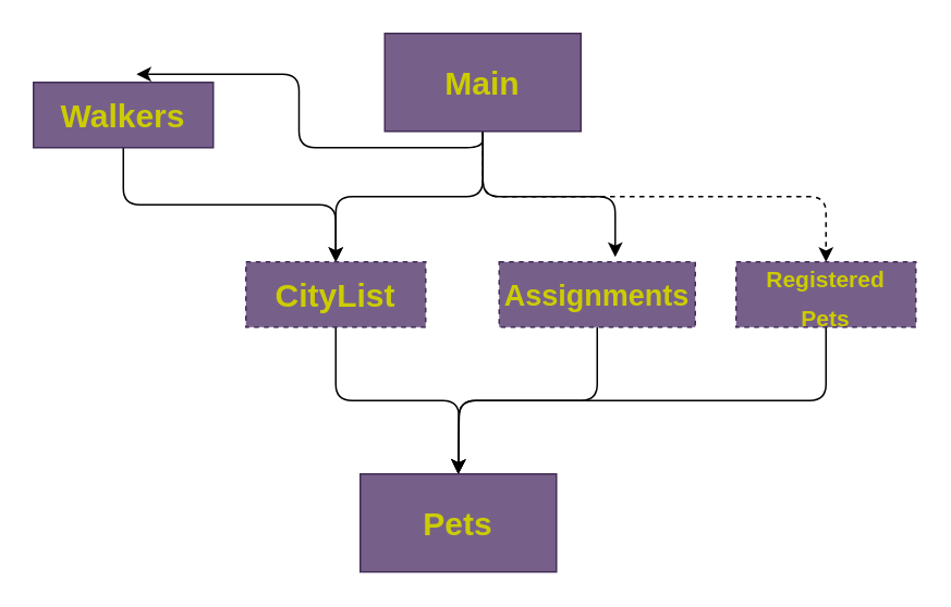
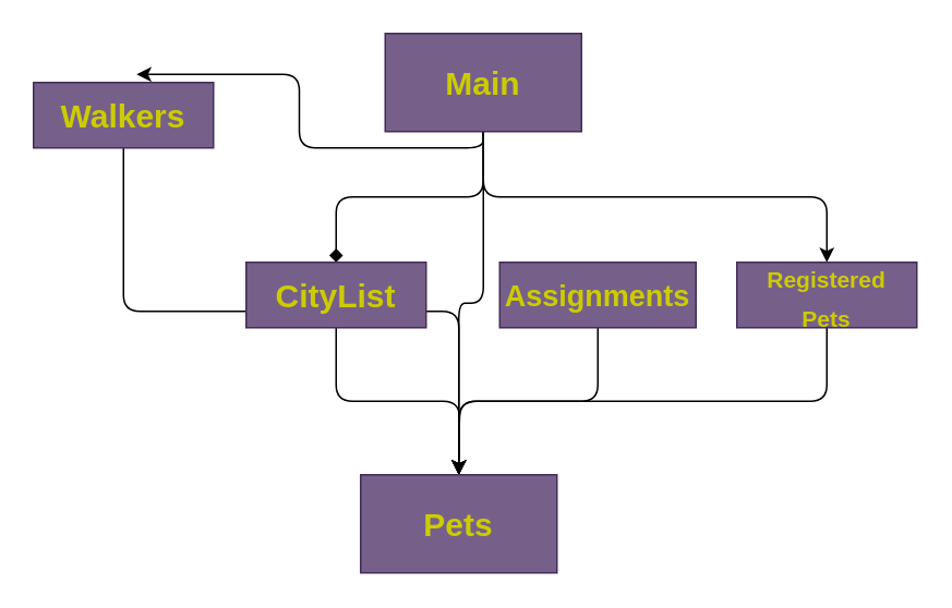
  <mxCell id="0" />
  <mxCell id="1" parent="0" />
  <mxCell id="2" style="edgeStyle=orthogonalEdgeStyle;html=1;exitX=0.5;exitY=1;exitDx=0;exitDy=0;entryX=0.573;entryY=-0.125;entryDx=0;entryDy=0;entryPerimeter=0;fontSize=20;fontColor=#CCCC00;" edge="1" parent="1" source="6" target="8"><mxGeometry relative="1" as="geometry" /></mxCell>
- <mxCell id="3" style="edgeStyle=orthogonalEdgeStyle;html=1;exitX=0.5;exitY=1;exitDx=0;exitDy=0;entryX=0.5;entryY=0;entryDx=0;entryDy=0;fontSize=20;fontColor=#CCCC00;" edge="1" parent="1" source="6" target="10"><mxGeometry relative="1" as="geometry" /></mxCell>
- <mxCell id="4" style="edgeStyle=orthogonalEdgeStyle;html=1;exitX=0.5;exitY=1;exitDx=0;exitDy=0;entryX=0.592;entryY=-0.075;entryDx=0;entryDy=0;entryPerimeter=0;fontSize=20;fontColor=#CCCC00;" edge="1" parent="1" source="6" target="12"><mxGeometry relative="1" as="geometry" /></mxCell>
- <mxCell id="5" style="edgeStyle=orthogonalEdgeStyle;html=1;exitX=0.5;exitY=1;exitDx=0;exitDy=0;fontSize=16;fontColor=#CCCC00;dashed=1;" edge="1" parent="1" source="6" target="14"><mxGeometry relative="1" as="geometry" /></mxCell>
+ <mxCell id="3" style="edgeStyle=orthogonalEdgeStyle;html=1;exitX=0.5;exitY=1;exitDx=0;exitDy=0;entryX=0.5;entryY=0;entryDx=0;entryDy=0;fontSize=20;fontColor=#CCCC00;endArrow=diamond;" edge="1" parent="1" source="6" target="10"><mxGeometry relative="1" as="geometry" /></mxCell>
+ <mxCell id="4" style="edgeStyle=orthogonalEdgeStyle;html=1;exitX=0.5;exitY=1;exitDx=0;exitDy=0;fontSize=20;fontColor=#CCCC00;" edge="1" parent="1" source="6" target="15"><mxGeometry relative="1" as="geometry" /></mxCell>
+ <mxCell id="5" style="edgeStyle=orthogonalEdgeStyle;html=1;exitX=0.5;exitY=1;exitDx=0;exitDy=0;fontSize=16;fontColor=#CCCC00;" edge="1" parent="1" source="6" target="14"><mxGeometry relative="1" as="geometry" /></mxCell>
  <mxCell id="6" value="&lt;b&gt;&lt;font color=&quot;#cccc00&quot; style=&quot;font-size: 20px;&quot;&gt;Main&lt;/font&gt;&lt;/b&gt;" style="whiteSpace=wrap;html=1;fillColor=#76608a;fontColor=#ffffff;strokeColor=#432D57;" vertex="1" parent="1"><mxGeometry x="235" y="20" width="120" height="60" as="geometry" /></mxCell>
- <mxCell id="7" style="edgeStyle=orthogonalEdgeStyle;html=1;exitX=0.5;exitY=1;exitDx=0;exitDy=0;fontSize=20;fontColor=#CCCC00;" edge="1" parent="1" source="8" target="10"><mxGeometry relative="1" as="geometry" /></mxCell>
+ <mxCell id="7" style="edgeStyle=orthogonalEdgeStyle;html=1;exitX=0.5;exitY=1;exitDx=0;exitDy=0;entryX=0.5;entryY=0;entryDx=0;entryDy=0;fontSize=20;fontColor=#CCCC00;" edge="1" parent="1" source="8" target="15"><mxGeometry relative="1" as="geometry" /></mxCell>
  <mxCell id="8" value="&lt;font color=&quot;#cccc00&quot;&gt;&lt;b&gt;Walkers&lt;br&gt;&lt;/b&gt;&lt;/font&gt;" style="whiteSpace=wrap;html=1;fontSize=20;fontColor=#ffffff;fillColor=#76608a;strokeColor=#432D57;" vertex="1" parent="1"><mxGeometry x="20" y="50" width="110" height="40" as="geometry" /></mxCell>
  <mxCell id="9" style="edgeStyle=orthogonalEdgeStyle;html=1;exitX=0.5;exitY=1;exitDx=0;exitDy=0;fontSize=20;fontColor=#CCCC00;" edge="1" parent="1" source="10"><mxGeometry relative="1" as="geometry"><mxPoint x="280" y="290" as="targetPoint" /></mxGeometry></mxCell>
- <mxCell id="10" value="&lt;font color=&quot;#cccc00&quot;&gt;&lt;b&gt;CityList&lt;/b&gt;&lt;/font&gt;" style="whiteSpace=wrap;html=1;fontSize=20;fontColor=#ffffff;fillColor=#76608a;strokeColor=#432D57;dashed=1;" vertex="1" parent="1"><mxGeometry x="150" y="160" width="110" height="40" as="geometry" /></mxCell>
+ <mxCell id="10" value="&lt;font color=&quot;#cccc00&quot;&gt;&lt;b&gt;CityList&lt;/b&gt;&lt;/font&gt;" style="whiteSpace=wrap;html=1;fontSize=20;fontColor=#ffffff;fillColor=#76608a;strokeColor=#432D57;" vertex="1" parent="1"><mxGeometry x="150" y="160" width="110" height="40" as="geometry" /></mxCell>
  <mxCell id="11" style="edgeStyle=orthogonalEdgeStyle;html=1;exitX=0.5;exitY=1;exitDx=0;exitDy=0;fontSize=20;fontColor=#CCCC00;" edge="1" parent="1" source="12"><mxGeometry relative="1" as="geometry"><mxPoint x="280" y="290" as="targetPoint" /></mxGeometry></mxCell>
- <mxCell id="12" value="&lt;font size=&quot;1&quot; color=&quot;#cccc00&quot;&gt;&lt;b style=&quot;font-size: 18px;&quot;&gt;Assignments&lt;/b&gt;&lt;/font&gt;" style="whiteSpace=wrap;html=1;fontSize=20;fontColor=#ffffff;fillColor=#76608a;strokeColor=#432D57;dashed=1;" vertex="1" parent="1"><mxGeometry x="305" y="160" width="120" height="40" as="geometry" /></mxCell>
+ <mxCell id="12" value="&lt;font size=&quot;1&quot; color=&quot;#cccc00&quot;&gt;&lt;b style=&quot;font-size: 18px;&quot;&gt;Assignments&lt;/b&gt;&lt;/font&gt;" style="whiteSpace=wrap;html=1;fontSize=20;fontColor=#ffffff;fillColor=#76608a;strokeColor=#432D57;" vertex="1" parent="1"><mxGeometry x="305" y="160" width="120" height="40" as="geometry" /></mxCell>
  <mxCell id="13" style="edgeStyle=orthogonalEdgeStyle;html=1;exitX=0.5;exitY=1;exitDx=0;exitDy=0;fontSize=20;fontColor=#CCCC00;" edge="1" parent="1" source="14"><mxGeometry relative="1" as="geometry"><mxPoint x="280" y="290" as="targetPoint" /></mxGeometry></mxCell>
- <mxCell id="14" value="&lt;font style=&quot;font-size: 14px;&quot; color=&quot;#cccc00&quot;&gt;&lt;b&gt;Registered&lt;br&gt;Pets&lt;/b&gt;&lt;br&gt;&lt;/font&gt;" style="whiteSpace=wrap;html=1;fontSize=20;fontColor=#ffffff;fillColor=#76608a;strokeColor=#432D57;dashed=1;" vertex="1" parent="1"><mxGeometry x="450" y="160" width="110" height="40" as="geometry" /></mxCell>
+ <mxCell id="14" value="&lt;font style=&quot;font-size: 14px;&quot; color=&quot;#cccc00&quot;&gt;&lt;b&gt;Registered&lt;br&gt;Pets&lt;/b&gt;&lt;br&gt;&lt;/font&gt;" style="whiteSpace=wrap;html=1;fontSize=20;fontColor=#ffffff;fillColor=#76608a;strokeColor=#432D57;" vertex="1" parent="1"><mxGeometry x="450" y="160" width="110" height="40" as="geometry" /></mxCell>
  <mxCell id="15" value="&lt;font size=&quot;1&quot; color=&quot;#cccc00&quot;&gt;&lt;b style=&quot;font-size: 20px;&quot;&gt;Pets&lt;/b&gt;&lt;/font&gt;" style="whiteSpace=wrap;html=1;fontSize=14;fontColor=#ffffff;fillColor=#76608a;strokeColor=#432D57;" vertex="1" parent="1"><mxGeometry x="220" y="290" width="120" height="60" as="geometry" /></mxCell>
